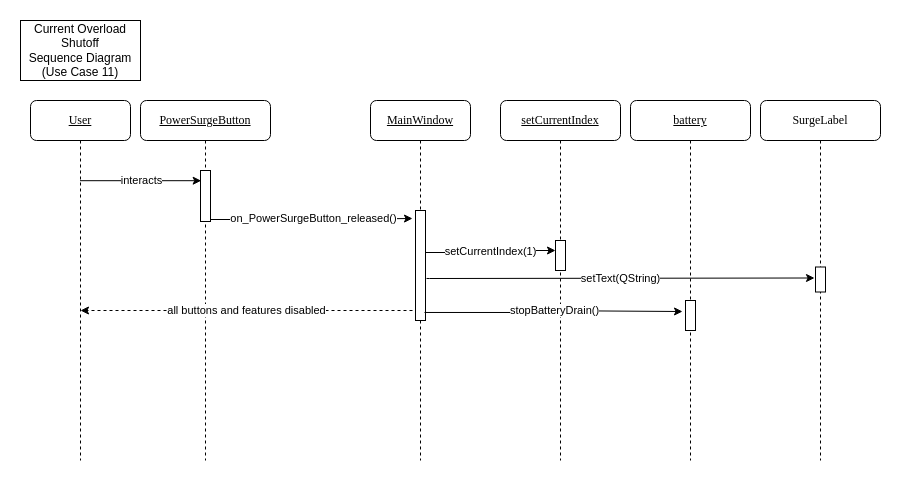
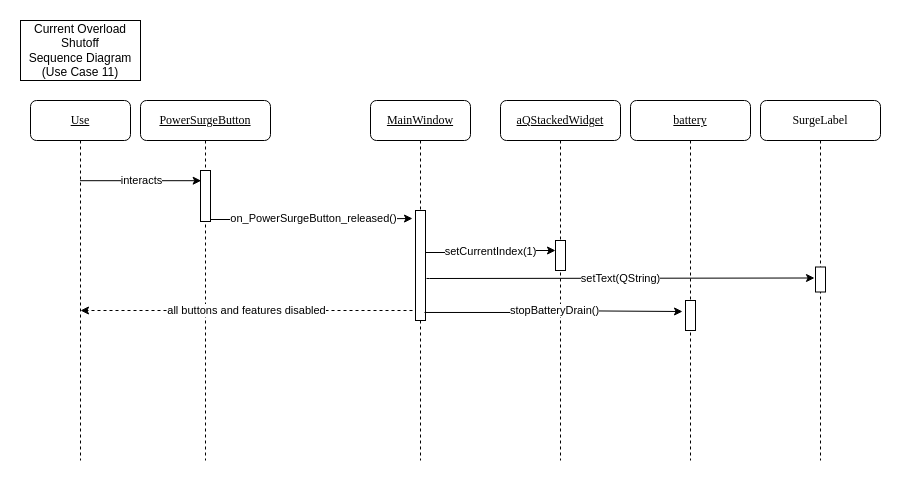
  <mxCell id="0" />
  <mxCell id="1" parent="0" />
  <mxCell id="2" value="&lt;u&gt;battery&lt;/u&gt;" style="shape=umlLifeline;perimeter=lifelinePerimeter;whiteSpace=wrap;html=1;container=1;collapsible=0;recursiveResize=0;outlineConnect=0;rounded=1;shadow=0;comic=0;labelBackgroundColor=none;strokeWidth=1;fontFamily=Verdana;fontSize=12;align=center;" vertex="1" parent="1"><mxGeometry x="630" y="100" width="120" height="360" as="geometry" /></mxCell>
  <mxCell id="3" value="" style="html=1;points=[];perimeter=orthogonalPerimeter;rounded=0;shadow=0;comic=0;labelBackgroundColor=none;strokeWidth=1;fontFamily=Verdana;fontSize=12;align=center;" vertex="1" parent="2"><mxGeometry x="55" y="200" width="10" height="30" as="geometry" /></mxCell>
  <mxCell id="4" value="&lt;u&gt;MainWindow&lt;/u&gt;" style="shape=umlLifeline;perimeter=lifelinePerimeter;whiteSpace=wrap;html=1;container=1;collapsible=0;recursiveResize=0;outlineConnect=0;rounded=1;shadow=0;comic=0;labelBackgroundColor=none;strokeWidth=1;fontFamily=Verdana;fontSize=12;align=center;" vertex="1" parent="1"><mxGeometry x="370" y="100" width="100" height="360" as="geometry" /></mxCell>
  <mxCell id="5" value="setCurrentIndex(1)" style="edgeStyle=orthogonalEdgeStyle;rounded=0;orthogonalLoop=1;jettySize=auto;html=1;exitX=0.967;exitY=0.804;exitDx=0;exitDy=0;exitPerimeter=0;" edge="1" parent="4"><mxGeometry relative="1" as="geometry"><mxPoint x="55" y="152.004" as="sourcePoint" /><mxPoint x="185" y="150" as="targetPoint" /><Array as="points"><mxPoint x="120" y="152" /><mxPoint x="120" y="150" /></Array></mxGeometry></mxCell>
  <mxCell id="6" value="" style="html=1;points=[];perimeter=orthogonalPerimeter;rounded=0;shadow=0;comic=0;labelBackgroundColor=none;strokeWidth=1;fontFamily=Verdana;fontSize=12;align=center;" vertex="1" parent="4"><mxGeometry x="45" y="110" width="10" height="110" as="geometry" /></mxCell>
- <mxCell id="7" value="&lt;u&gt;setCurrentIndex&lt;/u&gt;" style="shape=umlLifeline;perimeter=lifelinePerimeter;whiteSpace=wrap;html=1;container=1;collapsible=0;recursiveResize=0;outlineConnect=0;rounded=1;shadow=0;comic=0;labelBackgroundColor=none;strokeWidth=1;fontFamily=Verdana;fontSize=12;align=center;" vertex="1" parent="1"><mxGeometry x="500" y="100" width="120" height="360" as="geometry" /></mxCell>
+ <mxCell id="7" value="&lt;u&gt;aQStackedWidget&lt;/u&gt;" style="shape=umlLifeline;perimeter=lifelinePerimeter;whiteSpace=wrap;html=1;container=1;collapsible=0;recursiveResize=0;outlineConnect=0;rounded=1;shadow=0;comic=0;labelBackgroundColor=none;strokeWidth=1;fontFamily=Verdana;fontSize=12;align=center;" vertex="1" parent="1"><mxGeometry x="500" y="100" width="120" height="360" as="geometry" /></mxCell>
  <mxCell id="8" value="" style="html=1;points=[];perimeter=orthogonalPerimeter;rounded=0;shadow=0;comic=0;labelBackgroundColor=none;strokeWidth=1;fontFamily=Verdana;fontSize=12;align=center;" vertex="1" parent="7"><mxGeometry x="55" y="140" width="10" height="30" as="geometry" /></mxCell>
- <mxCell id="9" value="&lt;u&gt;User&lt;/u&gt;" style="shape=umlLifeline;perimeter=lifelinePerimeter;whiteSpace=wrap;html=1;container=1;collapsible=0;recursiveResize=0;outlineConnect=0;rounded=1;shadow=0;comic=0;labelBackgroundColor=none;strokeWidth=1;fontFamily=Verdana;fontSize=12;align=center;" vertex="1" parent="1"><mxGeometry x="30" y="100" width="100" height="360" as="geometry" /></mxCell>
+ <mxCell id="9" value="&lt;u&gt;Use&lt;/u&gt;" style="shape=umlLifeline;perimeter=lifelinePerimeter;whiteSpace=wrap;html=1;container=1;collapsible=0;recursiveResize=0;outlineConnect=0;rounded=1;shadow=0;comic=0;labelBackgroundColor=none;strokeWidth=1;fontFamily=Verdana;fontSize=12;align=center;" vertex="1" parent="1"><mxGeometry x="30" y="100" width="100" height="360" as="geometry" /></mxCell>
  <mxCell id="10" value="&lt;u&gt;PowerSurgeButton&lt;/u&gt;" style="shape=umlLifeline;perimeter=lifelinePerimeter;whiteSpace=wrap;html=1;container=1;collapsible=0;recursiveResize=0;outlineConnect=0;rounded=1;shadow=0;comic=0;labelBackgroundColor=none;strokeWidth=1;fontFamily=Verdana;fontSize=12;align=center;" vertex="1" parent="1"><mxGeometry x="140" y="100" width="130" height="360" as="geometry" /></mxCell>
  <mxCell id="11" value="" style="html=1;points=[];perimeter=orthogonalPerimeter;rounded=0;shadow=0;comic=0;labelBackgroundColor=none;strokeWidth=1;fontFamily=Verdana;fontSize=12;align=center;" vertex="1" parent="10"><mxGeometry x="60.0" y="70" width="10" height="51" as="geometry" /></mxCell>
  <mxCell id="12" value="on_PowerSurgeButton_released()" style="edgeStyle=orthogonalEdgeStyle;rounded=0;orthogonalLoop=1;jettySize=auto;html=1;entryX=-0.333;entryY=0.137;entryDx=0;entryDy=0;entryPerimeter=0;exitX=1;exitY=0.961;exitDx=0;exitDy=0;exitPerimeter=0;" edge="1" parent="10" source="11"><mxGeometry x="0.024" relative="1" as="geometry"><mxPoint x="80" y="118" as="sourcePoint" /><mxPoint x="272" y="117.987" as="targetPoint" /><mxPoint as="offset" /></mxGeometry></mxCell>
  <mxCell id="13" value="interacts" style="endArrow=classic;html=1;rounded=0;entryX=0.067;entryY=0.2;entryDx=0;entryDy=0;entryPerimeter=0;" edge="1" parent="1" source="9" target="11"><mxGeometry width="50" height="50" relative="1" as="geometry"><mxPoint x="100" y="230" as="sourcePoint" /><mxPoint x="150" y="180" as="targetPoint" /></mxGeometry></mxCell>
  <mxCell id="14" value="all buttons and features disabled" style="edgeStyle=orthogonalEdgeStyle;rounded=0;orthogonalLoop=1;jettySize=auto;html=1;dashed=1;" edge="1" parent="1"><mxGeometry relative="1" as="geometry"><mxPoint x="412" y="310" as="sourcePoint" /><mxPoint x="80" y="310" as="targetPoint" /><Array as="points"><mxPoint x="412" y="310" /><mxPoint x="80" y="310" /></Array></mxGeometry></mxCell>
  <mxCell id="15" value="Current Overload Shutoff&lt;br&gt;Sequence Diagram&lt;br&gt;(Use Case 11)" style="rounded=0;whiteSpace=wrap;html=1;" vertex="1" parent="1"><mxGeometry x="20" y="20" width="120" height="60" as="geometry" /></mxCell>
  <mxCell id="16" value="SurgeLabel" style="shape=umlLifeline;perimeter=lifelinePerimeter;whiteSpace=wrap;html=1;container=1;collapsible=0;recursiveResize=0;outlineConnect=0;rounded=1;shadow=0;comic=0;labelBackgroundColor=none;strokeWidth=1;fontFamily=Verdana;fontSize=12;align=center;" vertex="1" parent="1"><mxGeometry x="760" y="100" width="120" height="360" as="geometry" /></mxCell>
  <mxCell id="17" value="" style="html=1;points=[];perimeter=orthogonalPerimeter;rounded=0;shadow=0;comic=0;labelBackgroundColor=none;strokeWidth=1;fontFamily=Verdana;fontSize=12;align=center;" vertex="1" parent="16"><mxGeometry x="55" y="166.5" width="10" height="25" as="geometry" /></mxCell>
  <mxCell id="18" value="setText(QString)" style="edgeStyle=orthogonalEdgeStyle;rounded=0;orthogonalLoop=1;jettySize=auto;html=1;entryX=-0.1;entryY=0.44;entryDx=0;entryDy=0;entryPerimeter=0;exitX=1.1;exitY=0.618;exitDx=0;exitDy=0;exitPerimeter=0;" edge="1" parent="1" source="6" target="17"><mxGeometry relative="1" as="geometry"><mxPoint x="429" y="278" as="sourcePoint" /><mxPoint x="820" y="276" as="targetPoint" /><Array as="points"><mxPoint x="429" y="278" /></Array></mxGeometry></mxCell>
  <mxCell id="19" value="stopBatteryDrain()" style="edgeStyle=orthogonalEdgeStyle;rounded=0;orthogonalLoop=1;jettySize=auto;html=1;exitX=0.9;exitY=0.927;exitDx=0;exitDy=0;exitPerimeter=0;entryX=-0.3;entryY=0.367;entryDx=0;entryDy=0;entryPerimeter=0;" edge="1" parent="1" source="6" target="3"><mxGeometry x="0.015" relative="1" as="geometry"><mxPoint x="465" y="312.004" as="sourcePoint" /><mxPoint x="595" y="310" as="targetPoint" /><Array as="points"><mxPoint x="530" y="312" /><mxPoint x="530" y="310" /></Array><mxPoint as="offset" /></mxGeometry></mxCell>
